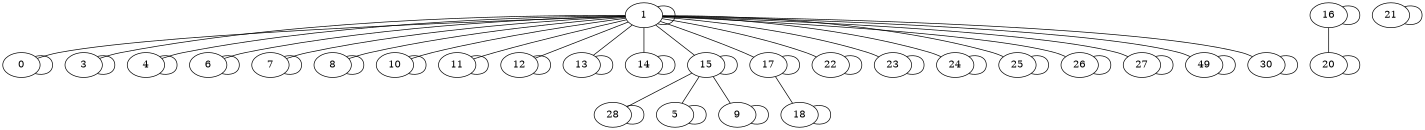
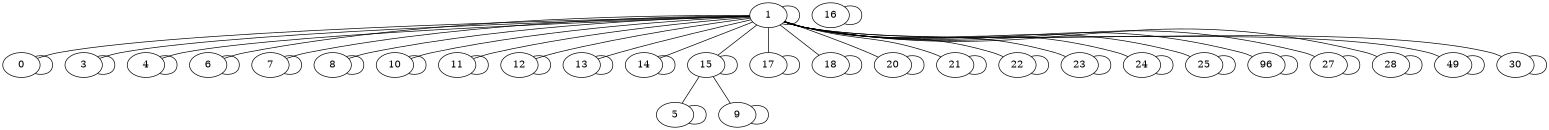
  graph {
    node [host_bandwidth_down="10 Mbit" host_bandwidth_up="10 Mbit"]
    edge [latency="10 ms" packet_loss=0.0 weight=0]
    1
    n2 [label=0]
    3
    4
    6
    7
    8
    10
    11
    12
    13
    14
    15
    17
    18
    20
    21
    22
    23
    24
    25
-   26
+   26 [label=96]
    27
    28
    n25 [label=49]
    30
    5
    9
    16
    1 -- 1
    1 -- n2 [weight=1]
    1 -- 3 [weight=1]
    1 -- 4 [weight=1]
    1 -- 6 [weight=1]
    1 -- 7 [weight=1]
    1 -- 8 [weight=1]
    1 -- 10 [weight=1]
    1 -- 11 [weight=1]
    1 -- 12 [weight=1]
    1 -- 13 [weight=1]
    1 -- 14 [weight=1]
    1 -- 15 [weight=1]
    1 -- 17 [weight=1]
-   17 -- 18 [weight=1]
-   16 -- 20 [weight=1]
+   1 -- 18 [weight=1]
+   1 -- 20 [weight=1]
+   1 -- 21 [weight=1]
    1 -- 22 [weight=1]
    1 -- 23 [weight=1]
    1 -- 24 [weight=1]
    1 -- 25 [weight=1]
    1 -- 26 [weight=1]
    1 -- 27 [weight=1]
-   15 -- 28 [weight=1]
+   1 -- 28 [weight=1]
    1 -- n25 [weight=1]
    1 -- 30 [weight=1]
    n2 -- n2
    3 -- 3
    4 -- 4
    6 -- 6
    7 -- 7
    8 -- 8
    10 -- 10
    11 -- 11
    12 -- 12
    13 -- 13
    14 -- 14
    15 -- 15
    15 -- 5 [weight=1]
    15 -- 9 [weight=1]
    17 -- 17
    18 -- 18
    20 -- 20
    21 -- 21
    22 -- 22
    23 -- 23
    24 -- 24
    25 -- 25
    26 -- 26
    27 -- 27
    28 -- 28
    n25 -- n25
    30 -- 30
    5 -- 5
    9 -- 9
    16 -- 16
  }
